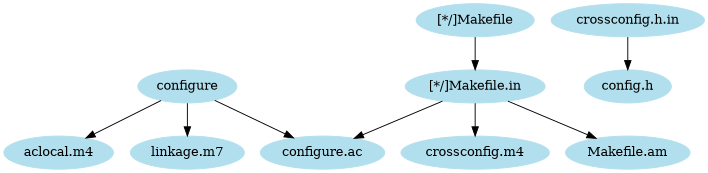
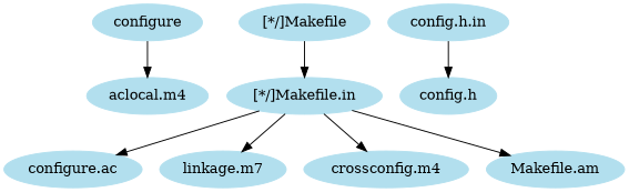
  digraph {
    node [color=lightblue2 style=filled]
    configure
    "aclocal.m4"
    "configure.ac"
    n4 [label="linkage.m7"]
    "[*/]Makefile"
    "[*/]Makefile.in"
    "crossconfig.m4"
    "Makefile.am"
-   "config.h.in" [label="crossconfig.h.in"]
+   "config.h.in"
    "config.h"
    configure -> "aclocal.m4"
-   configure -> "configure.ac"
-   configure -> n4
+   "[*/]Makefile.in" -> n4
    "[*/]Makefile" -> "[*/]Makefile.in"
    "[*/]Makefile.in" -> "configure.ac"
    "[*/]Makefile.in" -> "crossconfig.m4"
    "[*/]Makefile.in" -> "Makefile.am"
    "config.h.in" -> "config.h"
  }
